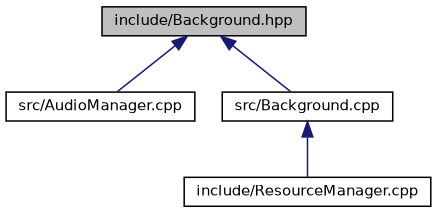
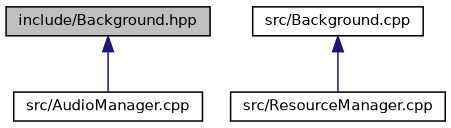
  digraph {
    node [color=black fillcolor=white fontname=Helvetica fontsize=10 shape=record style=filled]
    edge [color=midnightblue dir=back fontname=Helvetica fontsize=10 labelfontname=Helvetica labelfontsize=10 style=solid]
    n1 [fillcolor=grey75 fontcolor=black height=0.2 label="include/Background.hpp" width=0.4]
    n2 [height=0.2 label="src/AudioManager.cpp" width=0.4]
    n3 [height=0.2 label="src/Background.cpp" width=0.4]
-   n4 [height=0.2 label="include/ResourceManager.cpp" width=0.4]
+   n4 [height=0.2 label="src/ResourceManager.cpp" width=0.4]
    n1 -> n2
-   n1 -> n3
    n3 -> n4
  }
